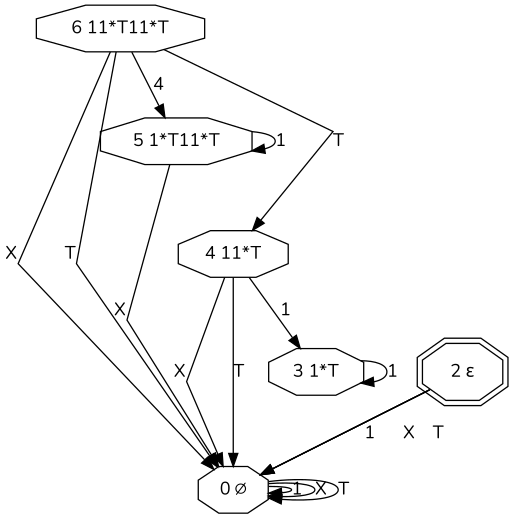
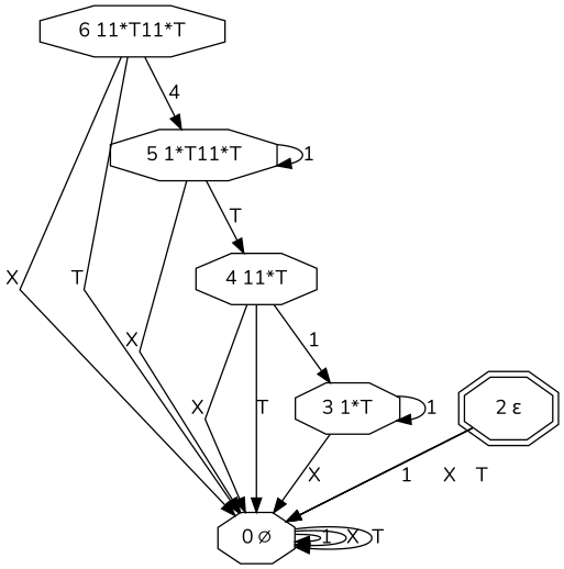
  digraph {
    fontname=Nunito
    splines=false
    node [fontname=Nunito shape=octagon]
    edge [fontname=Nunito]
    n1 [label="6 11*T11*T"]
    n2 [label="0 &#8709;"]
    n3 [label="5 1*T11*T"]
    n4 [label="4 11*T"]
    n5 [label="3 1*T"]
    n6 [label="2 &#949;" shape=doubleoctagon]
    n1 -> n2 [label=X]
    n1 -> n2 [label=T]
    n1 -> n3 [label=4]
    n2 -> n2 [label=1]
    n2 -> n2 [label=X]
    n2 -> n2 [label=T]
    n3 -> n2 [label=X]
    n3 -> n3 [label=1]
-   n1 -> n4 [label=T]
+   n3 -> n4 [label=T]
    n4 -> n2 [label=X]
    n4 -> n2 [label=T]
    n4 -> n5 [label=1]
+   n5 -> n2 [label=X]
    n5 -> n5 [label=1]
    n6 -> n2 [label=1]
    n6 -> n2 [label=X]
    n6 -> n2 [label=T]
  }
